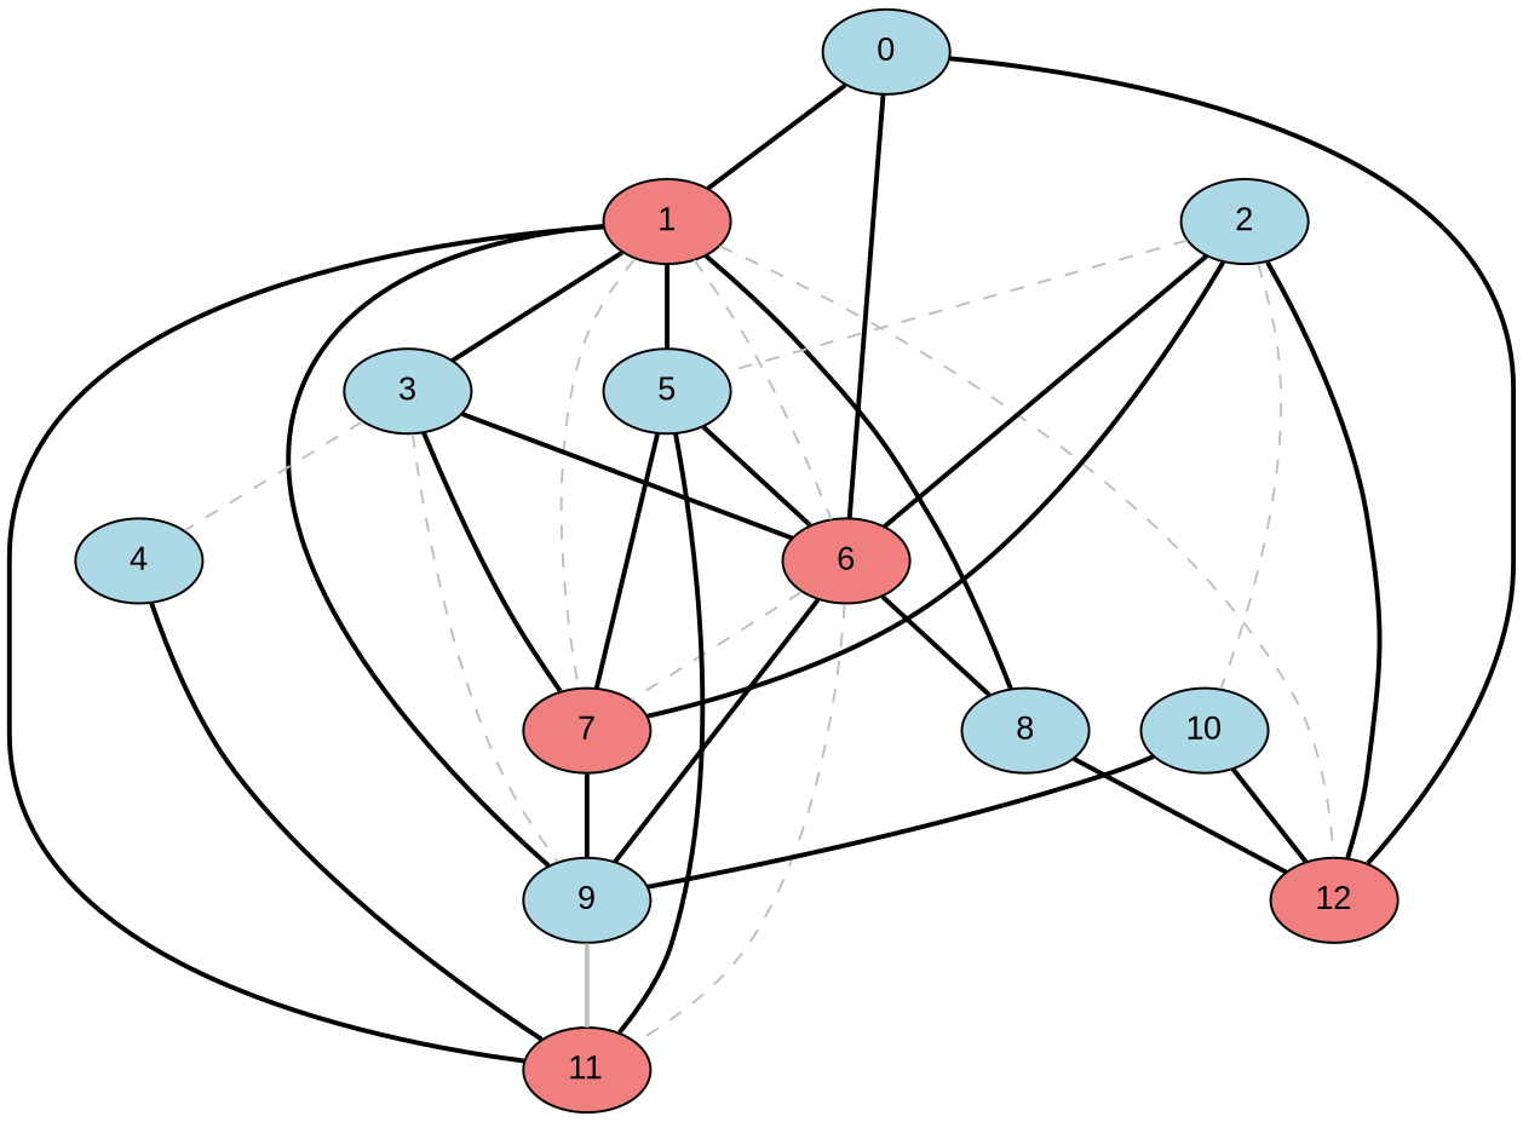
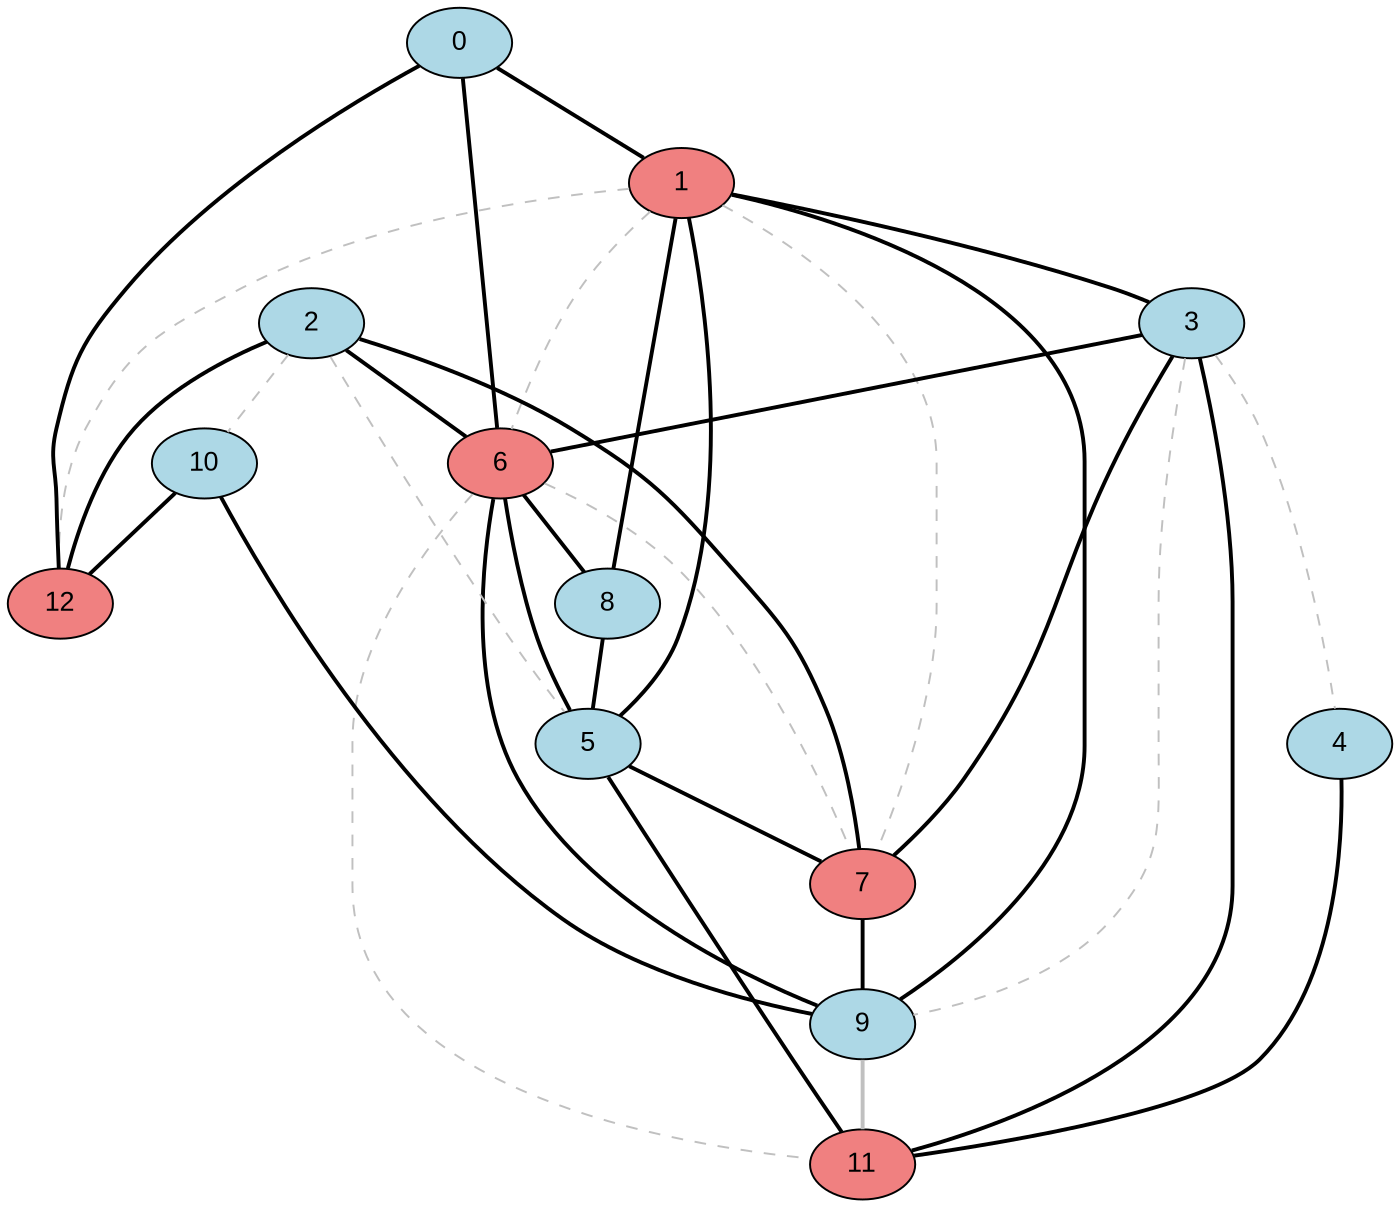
  graph {
    node [fillcolor=lightblue fontname=Arial style=filled]
    edge [color=black style=bold]
    1 [fillcolor=lightcoral]
    0
    6 [fillcolor=lightcoral]
    12 [fillcolor=lightcoral]
    3
    5
    7 [fillcolor=lightcoral]
    8
    9
    11 [fillcolor=lightcoral]
    4
    2
    10
    1 -- 6 [color=gray style=dashed]
    1 -- 12 [color=gray style=dashed]
    1 -- 3
    1 -- 5
    1 -- 7 [color=gray style=dashed]
    1 -- 8
    1 -- 9
    0 -- 1
    0 -- 6
    0 -- 12
    6 -- 7 [color=gray style=dashed]
    6 -- 8
    6 -- 9
    6 -- 11 [color=gray style=dashed]
    3 -- 6
    3 -- 7
    3 -- 9 [color=gray style=dashed]
-   1 -- 11
+   3 -- 11
    3 -- 4 [color=gray style=dashed]
    5 -- 6
    5 -- 7
    5 -- 11
    7 -- 9
-   8 -- 12
+   8 -- 5
    9 -- 11 [color=gray]
    4 -- 11
    2 -- 6
    2 -- 12
    2 -- 5 [color=gray style=dashed]
    2 -- 7
    2 -- 10 [color=gray style=dashed]
    10 -- 12
    10 -- 9
  }
